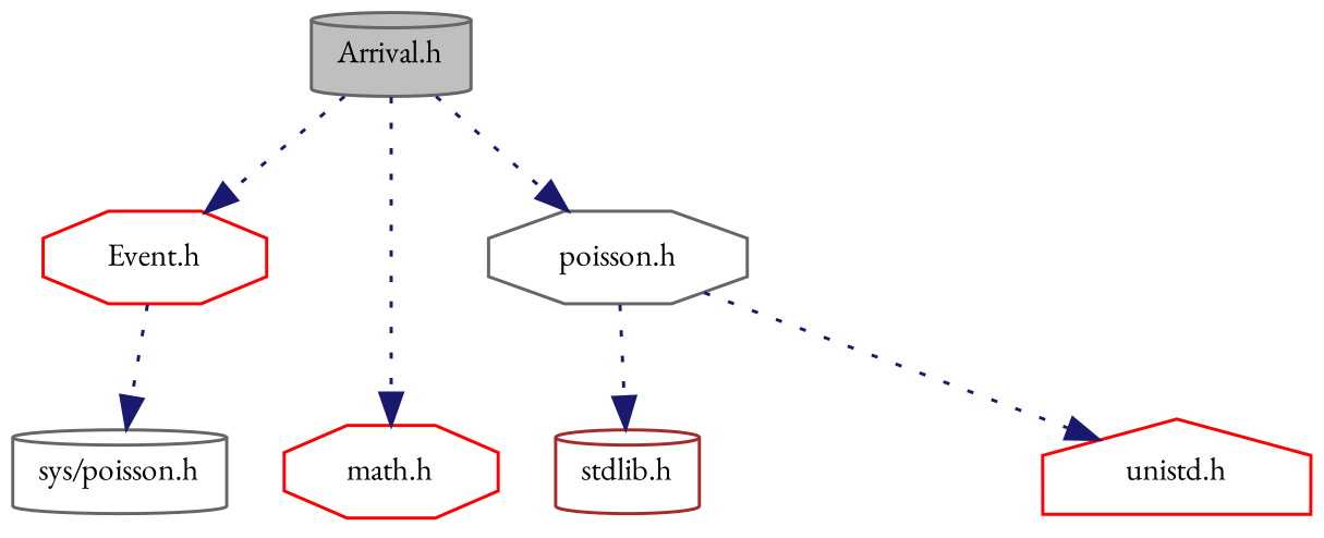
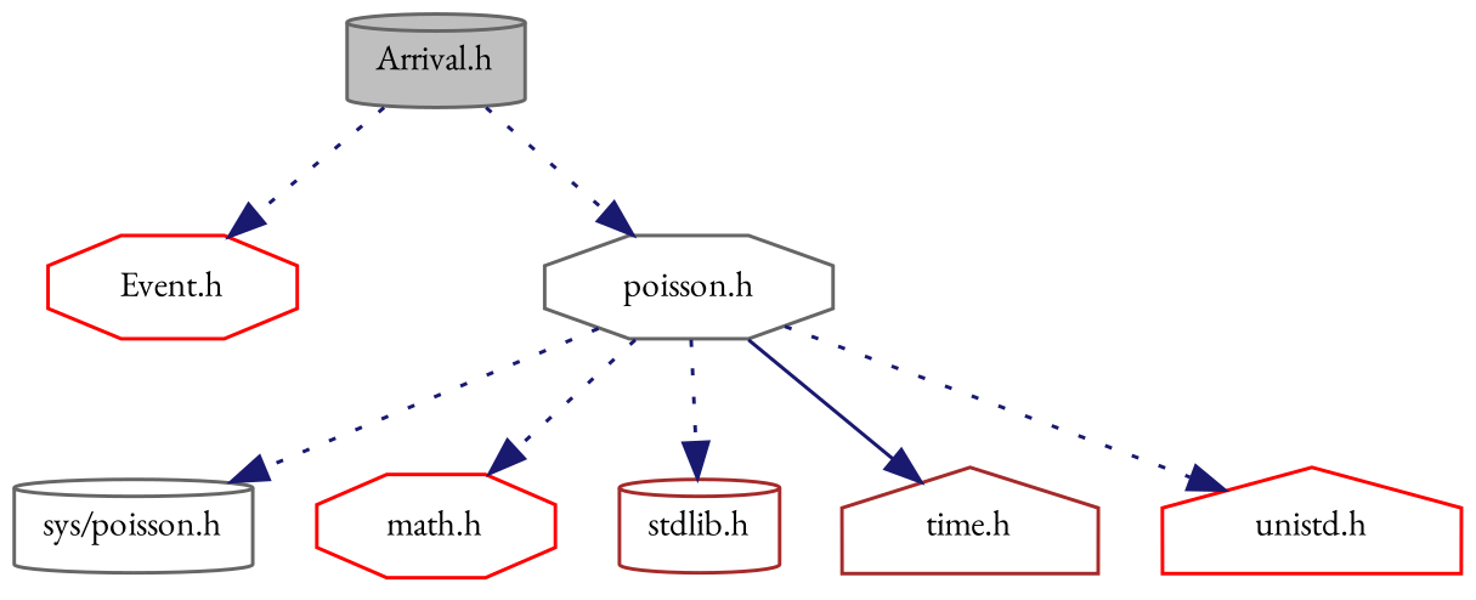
  digraph {
    fontname="EB Garamond"
    node [color=gray40 fillcolor=white fontname="EB Garamond" fontsize=10 shape=cylinder style=filled]
    edge [color=midnightblue fontname="EB Garamond" fontsize=10 labelfontname=Helvetica labelfontsize=10 style=dotted]
    n1 [fillcolor=grey75 fontcolor=black height=0.2 label="Arrival.h" width=0.4]
    n2 [color=red height=0.2 label="Event.h" shape=octagon width=0.4]
    n3 [height=0.2 label="poisson.h" shape=octagon width=0.4]
    n4 [color=red height=0.2 label="math.h" shape=octagon width=0.4]
    n5 [color=brown height=0.2 label="stdlib.h" width=0.4]
    n6 [height=0.2 label="sys/poisson.h" width=0.4]
+   n7 [color=brown height=0.2 label="time.h" shape=house width=0.4]
    n8 [color=red height=0.2 label="unistd.h" shape=house width=0.4]
    n1 -> n2
    n1 -> n3
-   n1 -> n4
+   n3 -> n4
    n3 -> n5
-   n2 -> n6
+   n3 -> n6
+   n3 -> n7 [style=solid]
    n3 -> n8
  }
